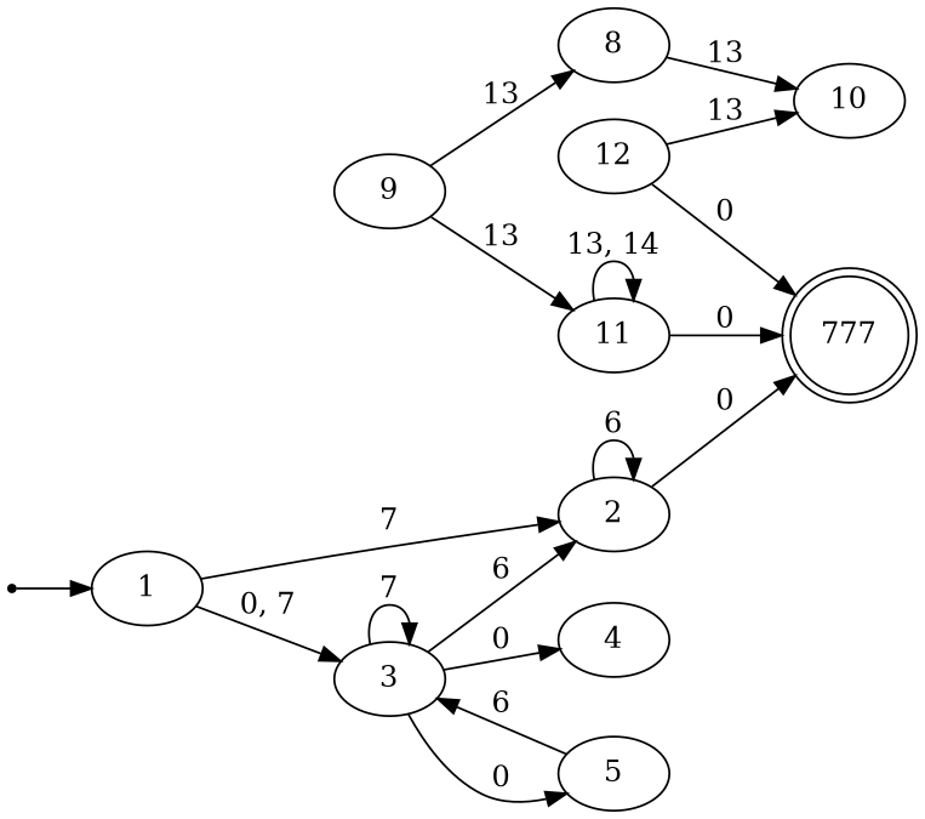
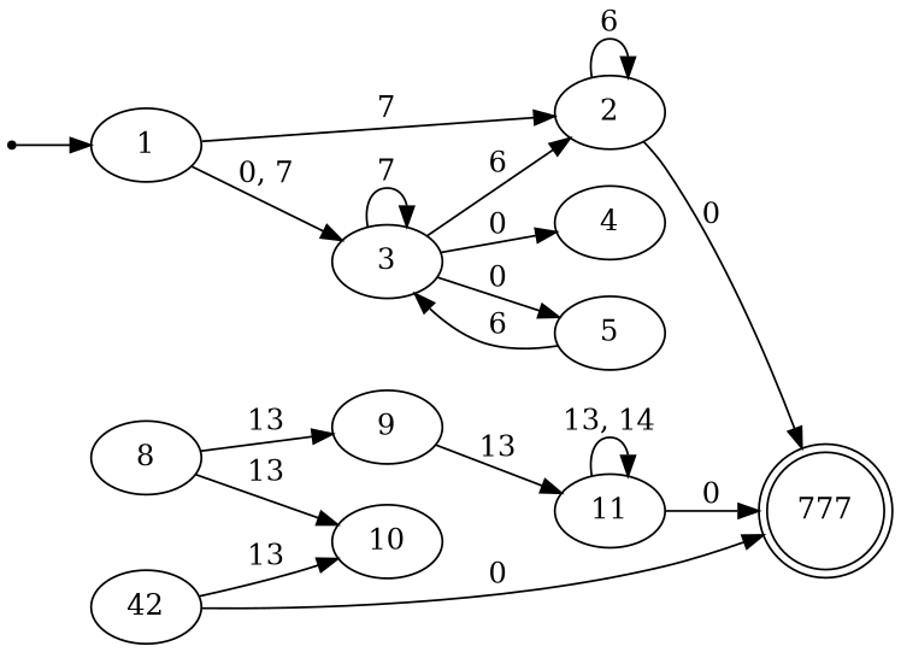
  digraph {
    rankdir=LR
    inic [shape=point]
    1
    2
    3
    777 [shape=doublecircle]
    4
    5
    8
    9
    10
    11
-   12
+   12 [label=42]
    inic -> 1
    1 -> 2 [label=7]
    1 -> 3 [label="0, 7"]
    2 -> 2 [label=6]
    2 -> 777 [label=0]
    3 -> 2 [label=6]
    3 -> 3 [label=7]
    3 -> 4 [label=0]
    3 -> 5 [label=0]
    5 -> 3 [label=6]
-   9 -> 8 [label=13]
+   8 -> 9 [label=13]
    8 -> 10 [label=13]
    9 -> 11 [label=13]
    11 -> 777 [label=0]
    11 -> 11 [label="13, 14"]
    12 -> 777 [label=0]
    12 -> 10 [label=13]
  }
